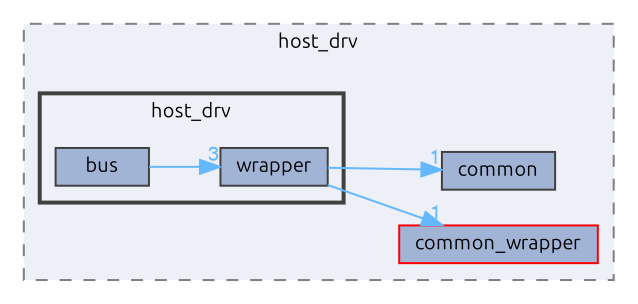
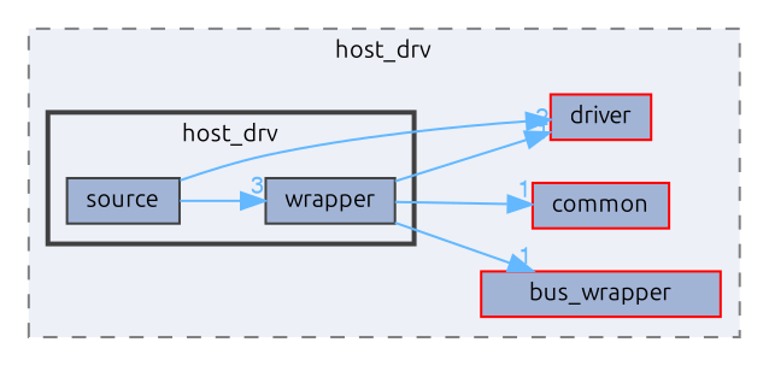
  digraph {
    compound=true
    fontname=Ubuntu
    rankdir=LR
    node [color=red fillcolor="#a2b4d6" fontname=Ubuntu fontsize=10 shape=box style=filled]
    edge [color=steelblue1 fontcolor=steelblue1 fontname=Ubuntu fontsize=10 headlabel=1 labeldistance=1.5 labelfontname=FreeSans labelfontsize=10]
    n1 [color=grey25 height=0.2 label=wrapper width=0.4]
-   n2 [color=grey25 height=0.2 label=bus width=0.4]
-   n3 [height=0.2 label=common_wrapper width=0.4]
-   n4 [color=grey25 height=0.2 label=common width=0.4]
+   n2 [color=grey25 height=0.2 label=source width=0.4]
+   n3 [height=0.2 label=bus_wrapper width=0.4]
+   n4 [height=0.2 label=common width=0.4]
+   n5 [height=0.2 label=driver width=0.4]
    subgraph cluster_1 {
      bgcolor="#edf0f7"
      fontsize=10
      label=host_drv
      pencolor=grey50
      style="filled,dashed"
      n3
      n4
+     n5
      subgraph cluster_2 {
        bgcolor="#edf0f7"
        fontsize=10
        label=host_drv
        pencolor=grey25
        style="filled,bold"
        n1
        n2
      }
    }
    n1 -> n3
    n1 -> n4
+   n1 -> n5 [headlabel=2]
    n2 -> n1 [headlabel=3]
+   n2 -> n5
  }
